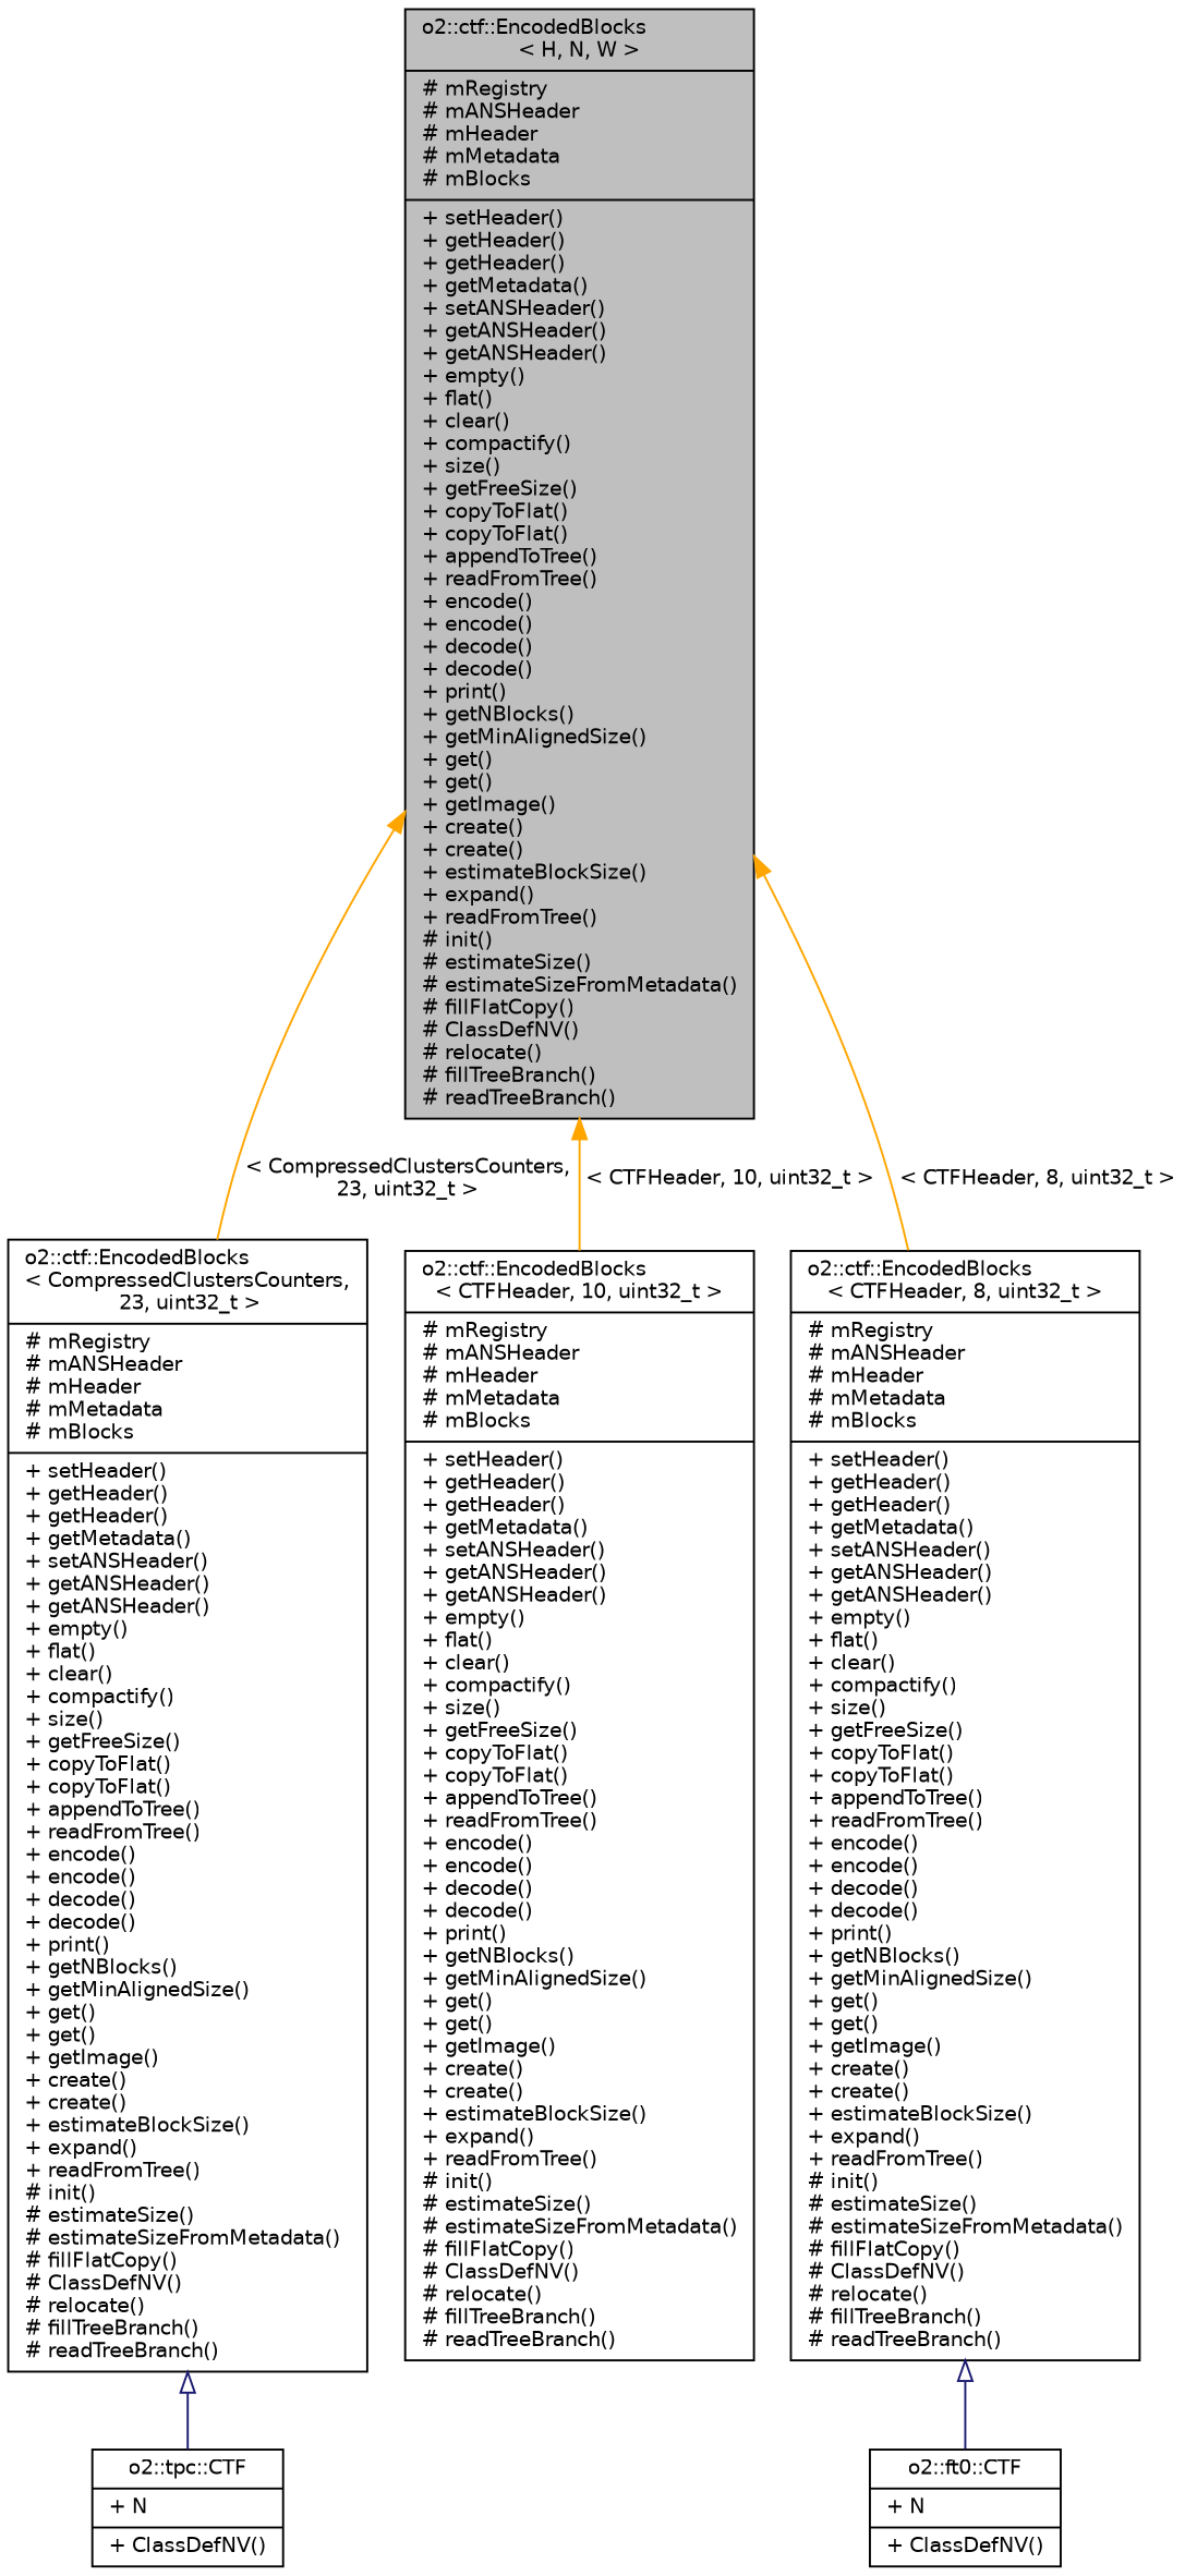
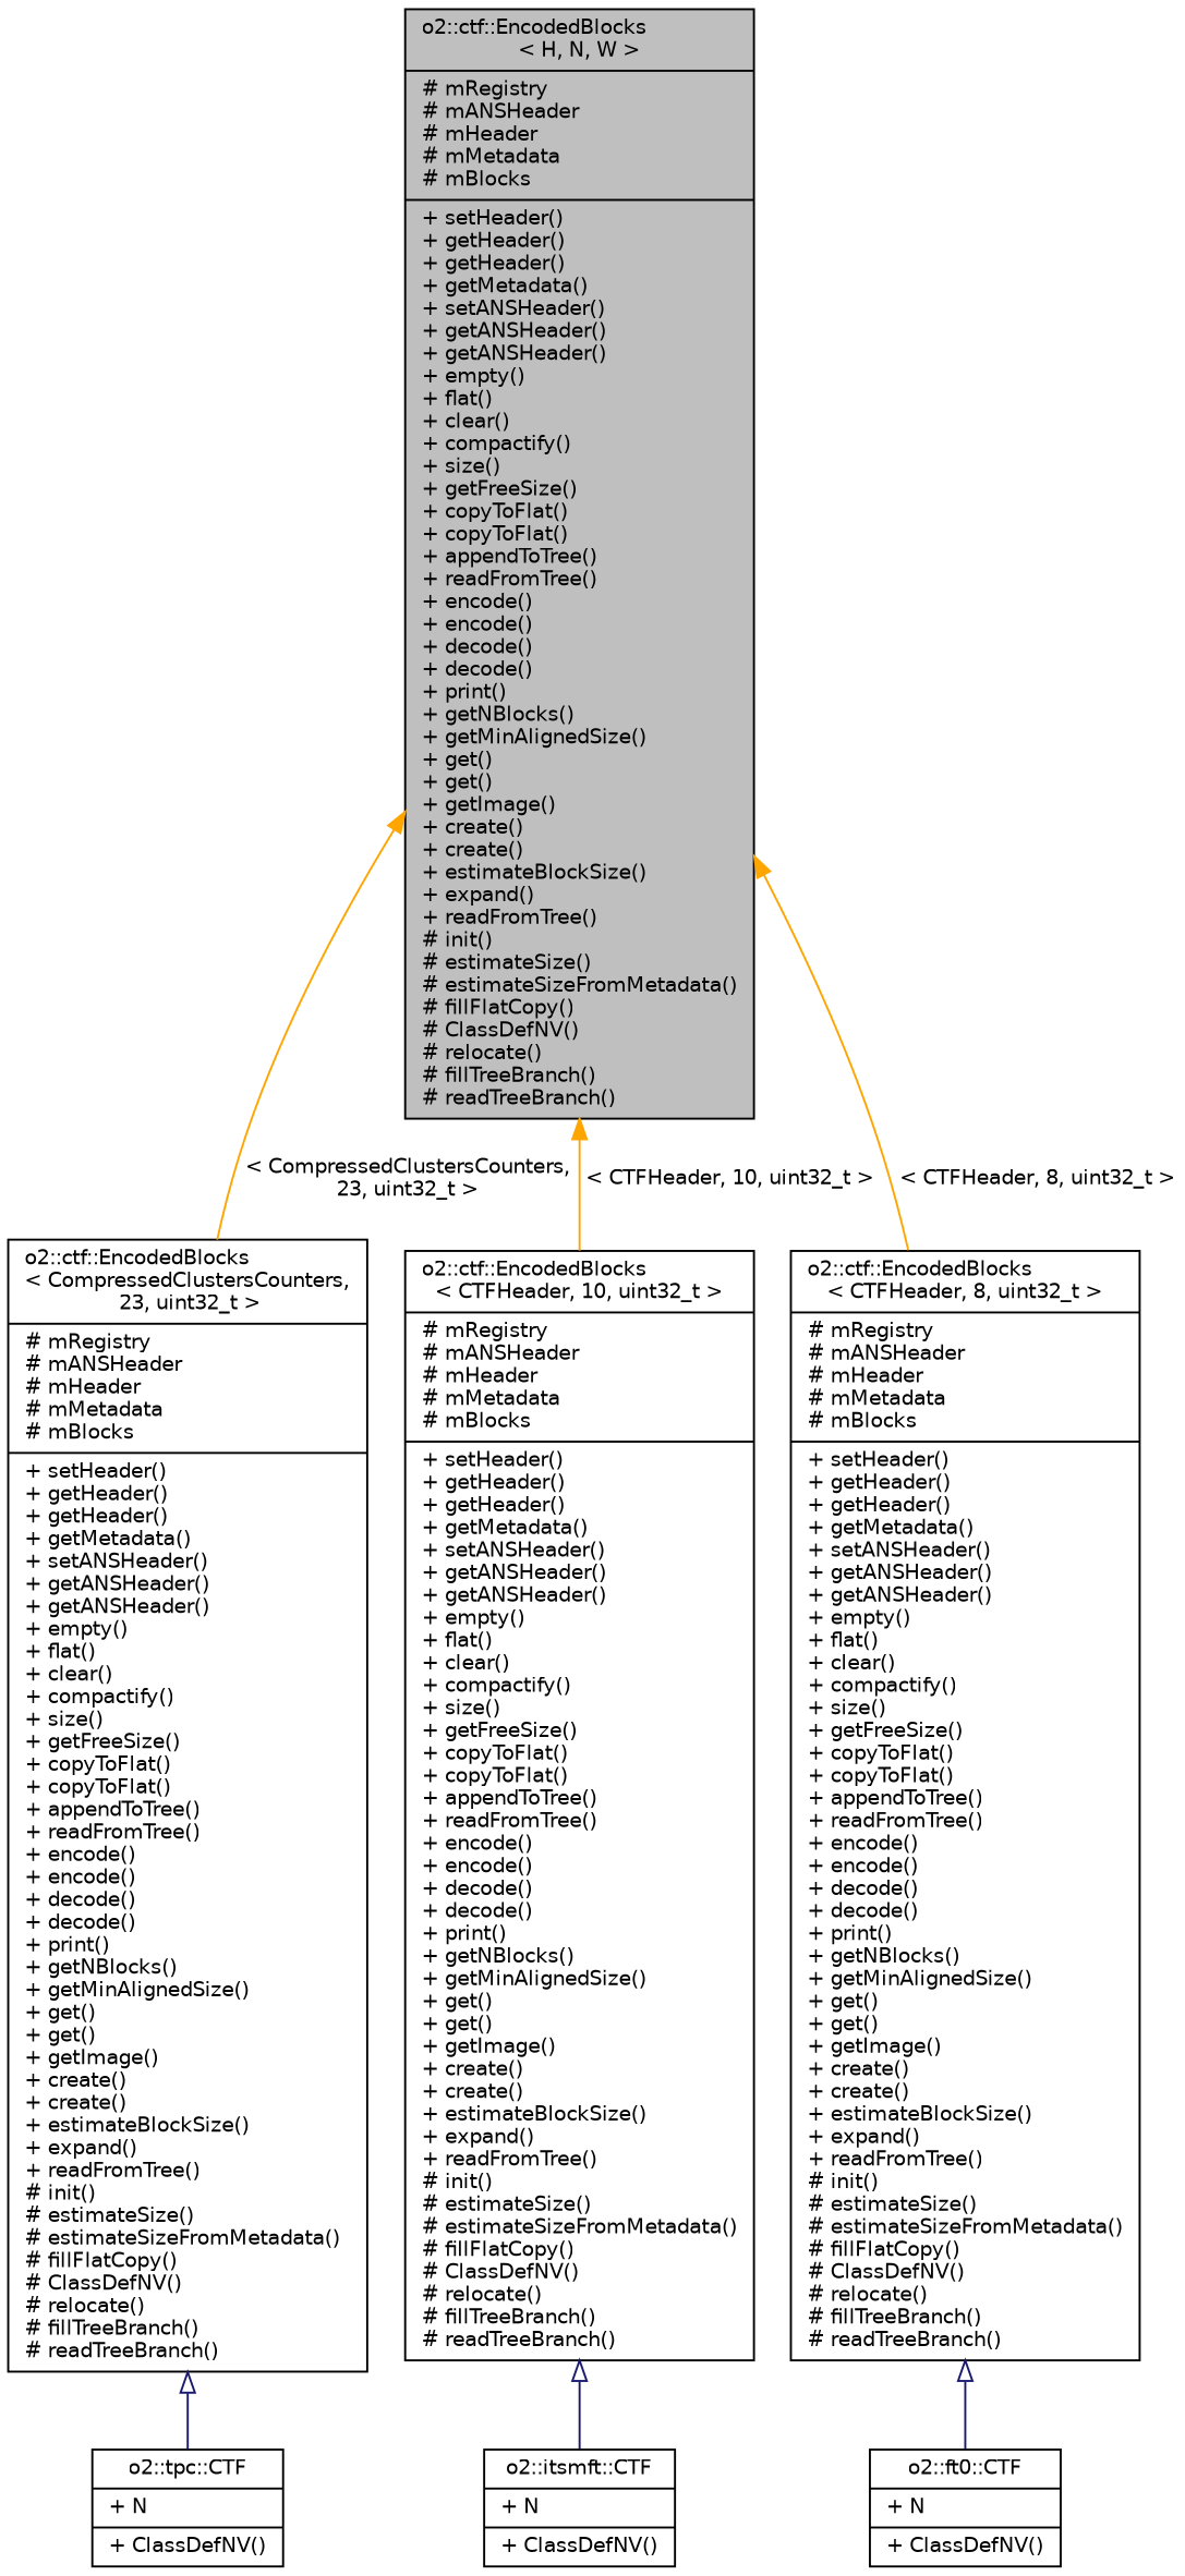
  digraph {
    node [color=black fontname=Helvetica fontsize=10 shape=record]
    edge [color=orange dir=back fontname=Helvetica fontsize=10 labelfontname=Helvetica labelfontsize=10 style=solid]
    n1 [fillcolor=grey75 fontcolor=black height=0.2 label="{o2::ctf::EncodedBlocks\l\< H, N, W \>\n|# mRegistry\l# mANSHeader\l# mHeader\l# mMetadata\l# mBlocks\l|+ setHeader()\l+ getHeader()\l+ getHeader()\l+ getMetadata()\l+ setANSHeader()\l+ getANSHeader()\l+ getANSHeader()\l+ empty()\l+ flat()\l+ clear()\l+ compactify()\l+ size()\l+ getFreeSize()\l+ copyToFlat()\l+ copyToFlat()\l+ appendToTree()\l+ readFromTree()\l+ encode()\l+ encode()\l+ decode()\l+ decode()\l+ print()\l+ getNBlocks()\l+ getMinAlignedSize()\l+ get()\l+ get()\l+ getImage()\l+ create()\l+ create()\l+ estimateBlockSize()\l+ expand()\l+ readFromTree()\l# init()\l# estimateSize()\l# estimateSizeFromMetadata()\l# fillFlatCopy()\l# ClassDefNV()\l# relocate()\l# fillTreeBranch()\l# readTreeBranch()\l}" style=filled width=0.4]
    n2 [height=0.2 label="{o2::ctf::EncodedBlocks\l\< CompressedClustersCounters,\l 23, uint32_t \>\n|# mRegistry\l# mANSHeader\l# mHeader\l# mMetadata\l# mBlocks\l|+ setHeader()\l+ getHeader()\l+ getHeader()\l+ getMetadata()\l+ setANSHeader()\l+ getANSHeader()\l+ getANSHeader()\l+ empty()\l+ flat()\l+ clear()\l+ compactify()\l+ size()\l+ getFreeSize()\l+ copyToFlat()\l+ copyToFlat()\l+ appendToTree()\l+ readFromTree()\l+ encode()\l+ encode()\l+ decode()\l+ decode()\l+ print()\l+ getNBlocks()\l+ getMinAlignedSize()\l+ get()\l+ get()\l+ getImage()\l+ create()\l+ create()\l+ estimateBlockSize()\l+ expand()\l+ readFromTree()\l# init()\l# estimateSize()\l# estimateSizeFromMetadata()\l# fillFlatCopy()\l# ClassDefNV()\l# relocate()\l# fillTreeBranch()\l# readTreeBranch()\l}" width=0.4]
    n3 [height=0.2 label="{o2::ctf::EncodedBlocks\l\< CTFHeader, 10, uint32_t \>\n|# mRegistry\l# mANSHeader\l# mHeader\l# mMetadata\l# mBlocks\l|+ setHeader()\l+ getHeader()\l+ getHeader()\l+ getMetadata()\l+ setANSHeader()\l+ getANSHeader()\l+ getANSHeader()\l+ empty()\l+ flat()\l+ clear()\l+ compactify()\l+ size()\l+ getFreeSize()\l+ copyToFlat()\l+ copyToFlat()\l+ appendToTree()\l+ readFromTree()\l+ encode()\l+ encode()\l+ decode()\l+ decode()\l+ print()\l+ getNBlocks()\l+ getMinAlignedSize()\l+ get()\l+ get()\l+ getImage()\l+ create()\l+ create()\l+ estimateBlockSize()\l+ expand()\l+ readFromTree()\l# init()\l# estimateSize()\l# estimateSizeFromMetadata()\l# fillFlatCopy()\l# ClassDefNV()\l# relocate()\l# fillTreeBranch()\l# readTreeBranch()\l}" width=0.4]
    n4 [height=0.2 label="{o2::ctf::EncodedBlocks\l\< CTFHeader, 8, uint32_t \>\n|# mRegistry\l# mANSHeader\l# mHeader\l# mMetadata\l# mBlocks\l|+ setHeader()\l+ getHeader()\l+ getHeader()\l+ getMetadata()\l+ setANSHeader()\l+ getANSHeader()\l+ getANSHeader()\l+ empty()\l+ flat()\l+ clear()\l+ compactify()\l+ size()\l+ getFreeSize()\l+ copyToFlat()\l+ copyToFlat()\l+ appendToTree()\l+ readFromTree()\l+ encode()\l+ encode()\l+ decode()\l+ decode()\l+ print()\l+ getNBlocks()\l+ getMinAlignedSize()\l+ get()\l+ get()\l+ getImage()\l+ create()\l+ create()\l+ estimateBlockSize()\l+ expand()\l+ readFromTree()\l# init()\l# estimateSize()\l# estimateSizeFromMetadata()\l# fillFlatCopy()\l# ClassDefNV()\l# relocate()\l# fillTreeBranch()\l# readTreeBranch()\l}" width=0.4]
    n5 [height=0.2 label="{o2::tpc::CTF\n|+ N\l|+ ClassDefNV()\l}" width=0.4]
+   n6 [height=0.2 label="{o2::itsmft::CTF\n|+ N\l|+ ClassDefNV()\l}" width=0.4]
    n7 [height=0.2 label="{o2::ft0::CTF\n|+ N\l|+ ClassDefNV()\l}" width=0.4]
    n1 -> n2 [label=" \< CompressedClustersCounters,\l 23, uint32_t \>"]
    n1 -> n3 [label=" \< CTFHeader, 10, uint32_t \>"]
    n1 -> n4 [label=" \< CTFHeader, 8, uint32_t \>"]
    n2 -> n5 [arrowtail=onormal color=midnightblue]
+   n3 -> n6 [arrowtail=onormal color=midnightblue]
    n4 -> n7 [arrowtail=onormal color=midnightblue]
  }
